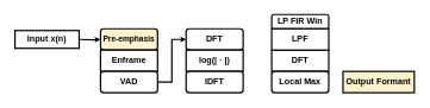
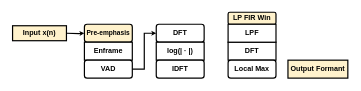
  <mxCell id="0" />
  <mxCell id="1" parent="0" />
  <mxCell id="2" value="&lt;h4 style=&quot;line-height: 1.2&quot;&gt;&lt;font face=&quot;Helvetica&quot; style=&quot;font-size: 11px&quot;&gt;Pre-emphasis&lt;/font&gt;&lt;/h4&gt;" style="rounded=1;whiteSpace=wrap;html=1;strokeWidth=2;shadow=0;sketch=0;glass=0;fontFamily=Times New Roman;labelBackgroundColor=none;rotation=0;flipH=0;flipV=0;absoluteArcSize=0;fillColor=#fff2cc;" parent="1" vertex="1"><mxGeometry x="140" y="40" width="80" height="30" as="geometry" /></mxCell>
  <mxCell id="3" value="&lt;h4 style=&quot;line-height: 1.2&quot;&gt;&lt;font face=&quot;Helvetica&quot;&gt;Enframe&lt;/font&gt;&lt;/h4&gt;" style="rounded=0;whiteSpace=wrap;html=1;strokeWidth=2;shadow=0;sketch=0;glass=0;fontFamily=Times New Roman;labelBackgroundColor=none;rotation=0;flipH=0;flipV=0;" parent="1" vertex="1"><mxGeometry x="140" y="70" width="80" height="30" as="geometry" /></mxCell>
  <mxCell id="4" value="" style="edgeStyle=orthogonalEdgeStyle;rounded=0;orthogonalLoop=1;jettySize=auto;html=1;fontFamily=Helvetica;fontSize=11;shadow=0;jumpSize=6;strokeWidth=2;endSize=2;startSize=0;" parent="1" target="2" edge="1"><mxGeometry relative="1" as="geometry"><mxPoint x="110" y="55" as="sourcePoint" /></mxGeometry></mxCell>
  <mxCell id="5" value="&lt;h4 style=&quot;line-height: 1.2&quot;&gt;&lt;font face=&quot;Helvetica&quot;&gt;VAD&lt;/font&gt;&lt;/h4&gt;" style="rounded=1;whiteSpace=wrap;html=1;strokeWidth=2;shadow=0;sketch=0;glass=0;fontFamily=Times New Roman;labelBackgroundColor=none;rotation=0;flipH=0;flipV=0;" parent="1" vertex="1"><mxGeometry x="140" y="100" width="80" height="30" as="geometry" /></mxCell>
  <mxCell id="6" value="&lt;h4 style=&quot;line-height: 1.2&quot;&gt;&lt;font face=&quot;Helvetica&quot;&gt;DFT&lt;/font&gt;&lt;/h4&gt;" style="rounded=1;whiteSpace=wrap;html=1;strokeWidth=2;shadow=0;sketch=0;glass=0;fontFamily=Times New Roman;labelBackgroundColor=none;rotation=0;flipH=0;flipV=0;" parent="1" vertex="1"><mxGeometry x="260" y="40" width="80" height="30" as="geometry" /></mxCell>
  <mxCell id="7" value="&lt;h4 style=&quot;line-height: 1.2&quot;&gt;&lt;font face=&quot;Helvetica&quot;&gt;log(| · |)&lt;/font&gt;&lt;/h4&gt;" style="rounded=0;whiteSpace=wrap;html=1;strokeWidth=2;shadow=0;sketch=0;glass=0;fontFamily=Times New Roman;labelBackgroundColor=none;rotation=0;flipH=0;flipV=0;" parent="1" vertex="1"><mxGeometry x="260" y="70" width="80" height="30" as="geometry" /></mxCell>
  <mxCell id="8" value="&lt;h4 style=&quot;line-height: 1.2&quot;&gt;&lt;font face=&quot;Helvetica&quot;&gt;IDFT&lt;/font&gt;&lt;/h4&gt;" style="rounded=1;whiteSpace=wrap;html=1;strokeWidth=2;shadow=0;sketch=0;glass=0;fontFamily=Times New Roman;labelBackgroundColor=none;rotation=0;flipH=0;flipV=0;" parent="1" vertex="1"><mxGeometry x="260" y="100" width="80" height="30" as="geometry" /></mxCell>
  <mxCell id="9" value="&lt;h4 style=&quot;line-height: 1.2&quot;&gt;&lt;font face=&quot;Helvetica&quot;&gt;DFT&lt;/font&gt;&lt;/h4&gt;" style="rounded=0;whiteSpace=wrap;html=1;strokeWidth=2;shadow=0;sketch=0;glass=0;fontFamily=Times New Roman;labelBackgroundColor=none;rotation=0;flipH=0;flipV=0;" parent="1" vertex="1"><mxGeometry x="380" y="70" width="80" height="30" as="geometry" /></mxCell>
  <mxCell id="10" value="&lt;h4 style=&quot;line-height: 1.2&quot;&gt;&lt;font face=&quot;Helvetica&quot;&gt;Local Max&lt;/font&gt;&lt;/h4&gt;" style="rounded=1;whiteSpace=wrap;html=1;strokeWidth=2;shadow=0;sketch=0;glass=0;fontFamily=Times New Roman;labelBackgroundColor=none;rotation=0;flipH=0;flipV=0;" parent="1" vertex="1"><mxGeometry x="380" y="100" width="80" height="30" as="geometry" /></mxCell>
  <mxCell id="11" value="&lt;b&gt;Output Formant&lt;/b&gt;" style="rounded=0;whiteSpace=wrap;html=1;strokeWidth=2;fillColor=#fff2cc;" parent="1" vertex="1"><mxGeometry x="480" y="100" width="100" height="30" as="geometry" /></mxCell>
- <mxCell id="12" value="&lt;h4 style=&quot;line-height: 1.2&quot;&gt;&lt;font face=&quot;Helvetica&quot;&gt;LP FIR Win&lt;/font&gt;&lt;/h4&gt;" style="rounded=1;whiteSpace=wrap;html=1;strokeWidth=2;shadow=0;sketch=0;glass=0;fontFamily=Times New Roman;labelBackgroundColor=none;rotation=0;flipH=0;flipV=0;align=center;" parent="1" vertex="1"><mxGeometry x="380" y="20" width="80" height="20" as="geometry" /></mxCell>
+ <mxCell id="12" value="&lt;h4 style=&quot;line-height: 1.2&quot;&gt;&lt;font face=&quot;Helvetica&quot;&gt;LP FIR Win&lt;/font&gt;&lt;/h4&gt;" style="rounded=1;whiteSpace=wrap;html=1;strokeWidth=2;shadow=0;sketch=0;glass=0;fontFamily=Times New Roman;labelBackgroundColor=none;rotation=0;flipH=0;flipV=0;align=center;fillColor=#fff2cc;" parent="1" vertex="1"><mxGeometry x="380" y="20" width="80" height="20" as="geometry" /></mxCell>
  <mxCell id="13" value="&lt;h4 style=&quot;line-height: 1.2&quot;&gt;&lt;font face=&quot;Helvetica&quot;&gt;LPF&lt;/font&gt;&lt;/h4&gt;" style="rounded=0;whiteSpace=wrap;html=1;strokeWidth=2;shadow=0;sketch=0;glass=0;fontFamily=Times New Roman;labelBackgroundColor=none;rotation=0;flipH=0;flipV=0;" parent="1" vertex="1"><mxGeometry x="380" y="40" width="80" height="30" as="geometry" /></mxCell>
- <mxCell id="14" value="&lt;b&gt;Input x(n)&lt;/b&gt;" style="rounded=0;whiteSpace=wrap;html=1;strokeWidth=2;" parent="1" vertex="1"><mxGeometry x="20" y="42.5" width="90" height="25" as="geometry" /></mxCell>
+ <mxCell id="14" value="&lt;b&gt;Input x(n)&lt;/b&gt;" style="rounded=0;whiteSpace=wrap;html=1;strokeWidth=2;fillColor=#fff2cc;" parent="1" vertex="1"><mxGeometry x="20" y="42.5" width="90" height="25" as="geometry" /></mxCell>
  <mxCell id="15" value="" style="edgeStyle=orthogonalEdgeStyle;rounded=0;orthogonalLoop=1;jettySize=auto;html=1;fontFamily=Helvetica;fontSize=11;shadow=0;jumpSize=6;strokeWidth=2;exitX=1;exitY=0.5;exitDx=0;exitDy=0;entryX=0;entryY=0.5;entryDx=0;entryDy=0;endSize=2;startSize=0;" parent="1" source="5" target="6" edge="1"><mxGeometry relative="1" as="geometry"><mxPoint x="120" y="65" as="sourcePoint" /><mxPoint x="150" y="65" as="targetPoint" /></mxGeometry></mxCell>
